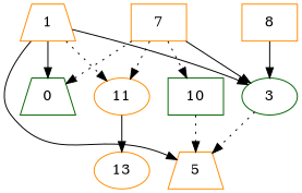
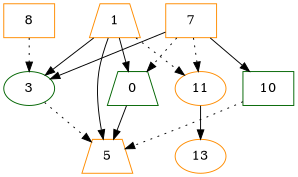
  digraph {
    node [color=darkorange shape=trapezium]
    edge [style=solid]
    n1 [color=darkgreen label=0]
    1
    11 [shape=ellipse]
    3 [color=darkgreen shape=ellipse]
    5
    10 [color=darkgreen shape=box]
    n7 [label=13 shape=ellipse]
    7 [shape=box]
    8 [shape=box]
+   n1 -> 5
    1 -> n1
    1 -> 11 [style=dotted]
    1 -> 3
    1 -> 5
    11 -> n7
    3 -> 5 [style=dotted]
    10 -> 5 [style=dotted]
    7 -> n1 [style=dotted]
    7 -> 11 [style=dotted]
    7 -> 3
-   7 -> 10 [style=dotted]
-   8 -> 3
+   7 -> 10
+   8 -> 3 [style=dotted]
  }
